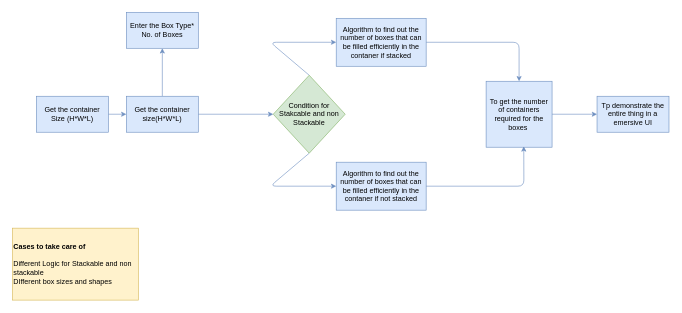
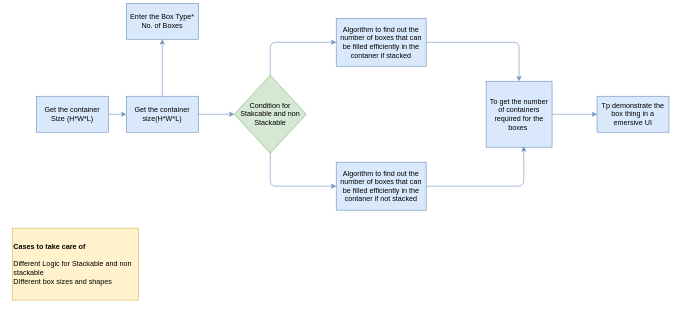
  <mxCell id="0" />
  <mxCell id="1" parent="0" />
  <mxCell id="2" style="edgeStyle=none;html=1;exitX=1;exitY=0.5;exitDx=0;exitDy=0;entryX=0;entryY=0.5;entryDx=0;entryDy=0;fillColor=#dae8fc;strokeColor=#6c8ebf;" edge="1" parent="1" source="3" target="6"><mxGeometry relative="1" as="geometry" /></mxCell>
  <mxCell id="3" value="Get the container Size&amp;nbsp;&lt;span style=&quot;color: rgb(0, 0, 0);&quot;&gt;(H*W*L)&lt;/span&gt;" style="rounded=0;whiteSpace=wrap;html=1;fillColor=#dae8fc;strokeColor=#6c8ebf;" vertex="1" parent="1"><mxGeometry x="60" y="160" width="120" height="60" as="geometry" /></mxCell>
  <mxCell id="4" value="" style="edgeStyle=none;html=1;fillColor=#dae8fc;strokeColor=#6c8ebf;" edge="1" parent="1" source="6" target="10"><mxGeometry relative="1" as="geometry" /></mxCell>
  <mxCell id="5" style="edgeStyle=none;html=1;exitX=1;exitY=0.5;exitDx=0;exitDy=0;entryX=0;entryY=0.5;entryDx=0;entryDy=0;fillColor=#dae8fc;strokeColor=#6c8ebf;" edge="1" parent="1" source="6" target="9"><mxGeometry relative="1" as="geometry" /></mxCell>
  <mxCell id="6" value="Get the container size(H*W*L)" style="rounded=0;whiteSpace=wrap;html=1;fillColor=#dae8fc;strokeColor=#6c8ebf;" vertex="1" parent="1"><mxGeometry x="210" y="160" width="120" height="60" as="geometry" /></mxCell>
  <mxCell id="7" style="edgeStyle=none;html=1;exitX=0.5;exitY=0;exitDx=0;exitDy=0;entryX=0;entryY=0.5;entryDx=0;entryDy=0;fillColor=#dae8fc;strokeColor=#6c8ebf;" edge="1" parent="1" source="9" target="12"><mxGeometry relative="1" as="geometry"><mxPoint x="449.909" y="60" as="targetPoint" /><Array as="points"><mxPoint x="450" y="70" /></Array></mxGeometry></mxCell>
  <mxCell id="8" style="edgeStyle=none;html=1;exitX=0.5;exitY=1;exitDx=0;exitDy=0;entryX=0;entryY=0.5;entryDx=0;entryDy=0;fillColor=#dae8fc;strokeColor=#6c8ebf;" edge="1" parent="1" source="9" target="13"><mxGeometry relative="1" as="geometry"><Array as="points"><mxPoint x="450" y="310" /></Array></mxGeometry></mxCell>
- <mxCell id="9" value="Condition for Stakcable and non Stackable" style="rhombus;whiteSpace=wrap;html=1;fillColor=#d5e8d4;strokeColor=#82b366;" vertex="1" parent="1"><mxGeometry x="455" y="125" width="120" height="130" as="geometry" /></mxCell>
- <mxCell id="10" value="Enter the Box Type* No. of Boxes" style="whiteSpace=wrap;html=1;rounded=0;fillColor=#dae8fc;strokeColor=#6c8ebf;" vertex="1" parent="1"><mxGeometry x="210" y="20" width="120" height="60" as="geometry" /></mxCell>
+ <mxCell id="9" value="Condition for Stakcable and non Stackable" style="rhombus;whiteSpace=wrap;html=1;fillColor=#d5e8d4;strokeColor=#82b366;" vertex="1" parent="1"><mxGeometry x="390" y="125" width="120" height="130" as="geometry" /></mxCell>
+ <mxCell id="10" value="Enter the Box Type* No. of Boxes" style="whiteSpace=wrap;html=1;rounded=0;fillColor=#dae8fc;strokeColor=#6c8ebf;" vertex="1" parent="1"><mxGeometry x="210" y="5" width="120" height="60" as="geometry" /></mxCell>
  <mxCell id="11" style="edgeStyle=none;html=1;entryX=0.5;entryY=0;entryDx=0;entryDy=0;fillColor=#dae8fc;strokeColor=#6c8ebf;" edge="1" parent="1" source="12" target="15"><mxGeometry relative="1" as="geometry"><Array as="points"><mxPoint x="865" y="70" /></Array></mxGeometry></mxCell>
  <mxCell id="12" value="Algorithm to find out the number of boxes that can be filled efficiently in the contaner if stacked" style="rounded=0;whiteSpace=wrap;html=1;fillColor=#dae8fc;strokeColor=#6c8ebf;" vertex="1" parent="1"><mxGeometry x="560" y="30" width="150" height="80" as="geometry" /></mxCell>
  <mxCell id="13" value="Algorithm to find out the number of boxes that can be filled efficiently in the contaner if not stacked" style="rounded=0;whiteSpace=wrap;html=1;fillColor=#dae8fc;strokeColor=#6c8ebf;" vertex="1" parent="1"><mxGeometry x="560" y="270" width="150" height="80" as="geometry" /></mxCell>
  <mxCell id="14" value="" style="edgeStyle=none;html=1;fillColor=#dae8fc;strokeColor=#6c8ebf;" edge="1" parent="1" source="15" target="17"><mxGeometry relative="1" as="geometry" /></mxCell>
  <mxCell id="15" value="To get the number of containers required for the boxes&amp;nbsp;" style="whiteSpace=wrap;html=1;aspect=fixed;fillColor=#dae8fc;strokeColor=#6c8ebf;" vertex="1" parent="1"><mxGeometry x="810" y="135" width="110" height="110" as="geometry" /></mxCell>
  <mxCell id="16" style="edgeStyle=none;html=1;entryX=0.571;entryY=0.988;entryDx=0;entryDy=0;entryPerimeter=0;fillColor=#dae8fc;strokeColor=#6c8ebf;" edge="1" parent="1" source="13" target="15"><mxGeometry relative="1" as="geometry"><Array as="points"><mxPoint x="873" y="310" /></Array></mxGeometry></mxCell>
- <mxCell id="17" value="Tp demonstrate the entire thing in a emersive UI" style="whiteSpace=wrap;html=1;fillColor=#dae8fc;strokeColor=#6c8ebf;" vertex="1" parent="1"><mxGeometry x="995" y="160" width="120" height="60" as="geometry" /></mxCell>
+ <mxCell id="17" value="Tp demonstrate the box thing in a emersive UI" style="whiteSpace=wrap;html=1;fillColor=#dae8fc;strokeColor=#6c8ebf;" vertex="1" parent="1"><mxGeometry x="995" y="160" width="120" height="60" as="geometry" /></mxCell>
  <mxCell id="18" value="&lt;b&gt;Cases to take care of&amp;nbsp;&lt;/b&gt;&lt;div&gt;&lt;br&gt;&lt;/div&gt;&lt;div&gt;Different Logic for Stackable and non stackable&lt;/div&gt;&lt;div&gt;DIfferent box sizes and shapes&lt;/div&gt;" style="rounded=0;whiteSpace=wrap;html=1;align=left;fillColor=#fff2cc;strokeColor=#d6b656;" vertex="1" parent="1"><mxGeometry x="20" y="380" width="210" height="120" as="geometry" /></mxCell>
